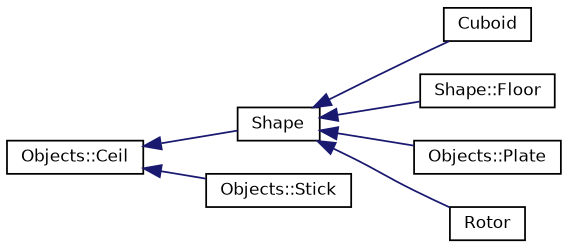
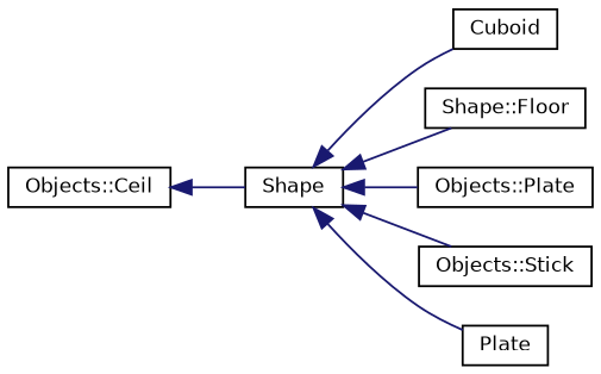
  digraph {
    rankdir=LR
    node [color=black fillcolor=white fontname=Helvetica fontsize=10 shape=record style=filled]
    edge [color=midnightblue dir=back fontname=Helvetica fontsize=10 labelfontname=Helvetica labelfontsize=10 style=solid]
    n1 [height=0.2 label=Shape width=0.4]
    n2 [height=0.2 label=Cuboid width=0.4]
    n3 [height=0.2 label="Shape::Floor" width=0.4]
    n4 [height=0.2 label="Objects::Plate" width=0.4]
    n5 [height=0.2 label="Objects::Stick" width=0.4]
-   n6 [height=0.2 label=Rotor width=0.4]
+   n6 [height=0.2 label=Plate width=0.4]
    n7 [height=0.2 label="Objects::Ceil" width=0.4]
    n1 -> n2
    n1 -> n3
    n1 -> n4
-   n7 -> n5
+   n1 -> n5
    n1 -> n6
    n7 -> n1
  }
